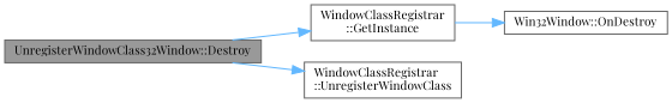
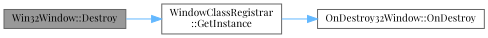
  digraph {
    fontname="Playfair Display"
    rankdir=LR
    node [color=grey40 fillcolor=white fontname="Playfair Display" fontsize=10 shape=box style=filled]
    edge [color=steelblue1 fontname="Playfair Display" fontsize=10 labelfontname=Helvetica labelfontsize=10 style=solid]
-   n1 [color=gray40 fillcolor=grey60 fontcolor=black height=0.2 label="UnregisterWindowClass32Window::Destroy" width=0.4]
+   n1 [color=gray40 fillcolor=grey60 fontcolor=black height=0.2 label="Win32Window::Destroy" width=0.4]
    n2 [height=0.2 label="WindowClassRegistrar\l::GetInstance" width=0.4]
-   n3 [height=0.2 label="WindowClassRegistrar\l::UnregisterWindowClass" width=0.4]
-   n4 [height=0.2 label="Win32Window::OnDestroy" width=0.4]
+   n4 [height=0.2 label="OnDestroy32Window::OnDestroy" width=0.4]
    n1 -> n2
-   n1 -> n3
    n2 -> n4
  }
